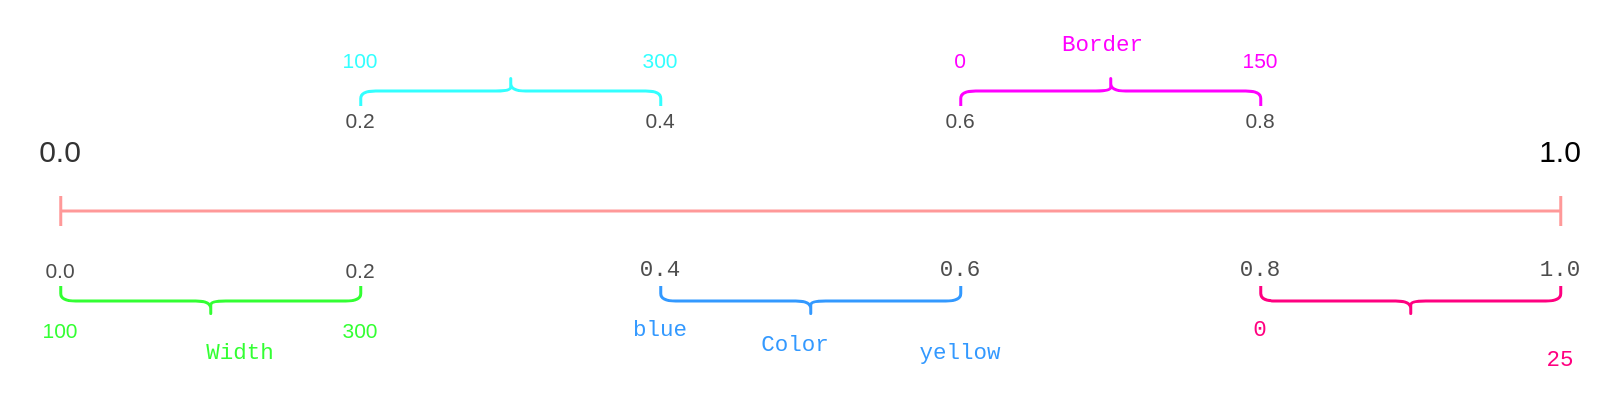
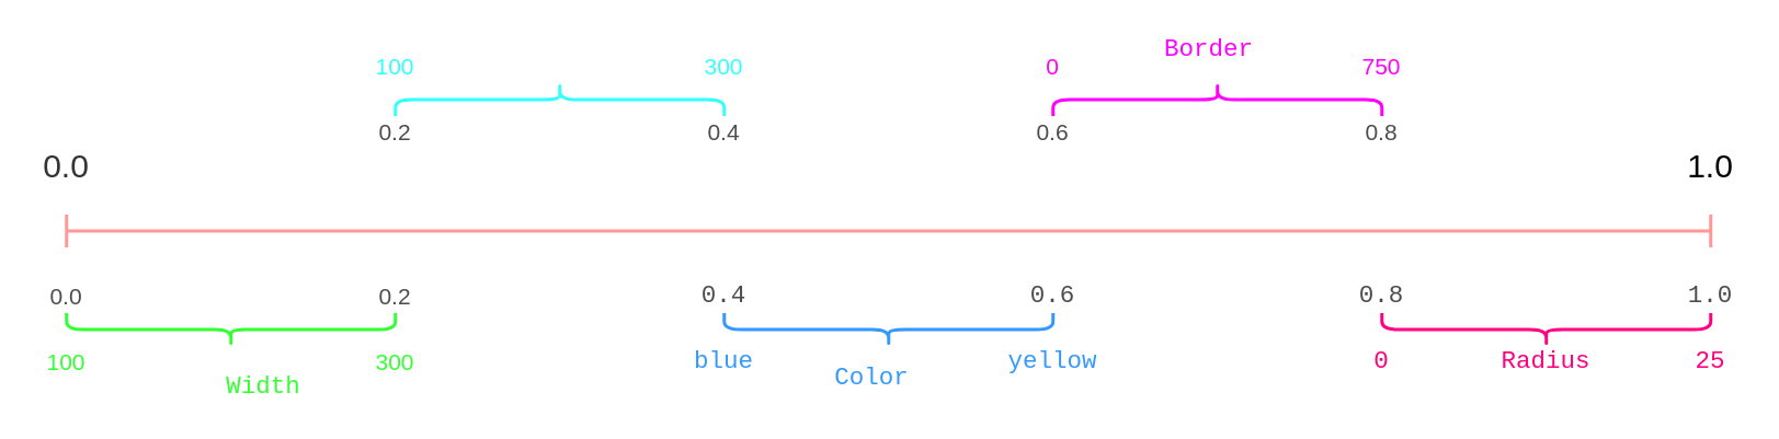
  <mxCell id="0" />
  <mxCell id="1" parent="0" />
  <mxCell id="2" value="0.0" style="text;html=1;strokeColor=none;fillColor=none;align=center;verticalAlign=middle;whiteSpace=wrap;rounded=0;fontSize=20;fontColor=#333333;" parent="1" vertex="1"><mxGeometry x="20" y="90" width="40" height="20" as="geometry" /></mxCell>
  <mxCell id="3" value="1.0" style="text;html=1;strokeColor=none;fillColor=none;align=center;verticalAlign=middle;whiteSpace=wrap;rounded=0;fontSize=20;" parent="1" vertex="1"><mxGeometry x="1020" y="90" width="40" height="20" as="geometry" /></mxCell>
  <mxCell id="4" value="&lt;div style=&quot;font-family: &amp;quot;jetbrains mono&amp;quot; , &amp;quot;menlo&amp;quot; , &amp;quot;monaco&amp;quot; , &amp;quot;courier new&amp;quot; , monospace ; font-size: 15px ; line-height: 30px&quot;&gt;Width&lt;/div&gt;" style="text;html=1;strokeColor=none;fillColor=none;align=center;verticalAlign=middle;whiteSpace=wrap;rounded=0;fontSize=20;fontColor=#33FF33;" parent="1" vertex="1"><mxGeometry x="140" y="225" width="40" height="20" as="geometry" /></mxCell>
  <mxCell id="5" value="" style="shape=crossbar;whiteSpace=wrap;html=1;rounded=1;strokeWidth=2;fillColor=#cce5ff;strokeColor=#FF9999;" parent="1" vertex="1"><mxGeometry x="40" y="130" width="1000" height="20" as="geometry" /></mxCell>
  <mxCell id="6" value="" style="shape=curlyBracket;whiteSpace=wrap;html=1;rounded=1;strokeWidth=2;fontSize=20;direction=north;strokeColor=#33FF33;" parent="1" vertex="1"><mxGeometry x="40" y="190" width="200" height="20" as="geometry" /></mxCell>
  <mxCell id="7" value="" style="shape=curlyBracket;whiteSpace=wrap;html=1;rounded=1;strokeWidth=2;fontSize=20;direction=south;fontColor=#00FFFF;strokeColor=#33FFFF;" parent="1" vertex="1"><mxGeometry x="240" y="50" width="200" height="20" as="geometry" /></mxCell>
  <mxCell id="8" value="" style="shape=curlyBracket;whiteSpace=wrap;html=1;rounded=1;strokeWidth=2;fontSize=20;direction=north;strokeColor=#3399FF;" parent="1" vertex="1"><mxGeometry x="440" y="190" width="200" height="20" as="geometry" /></mxCell>
  <mxCell id="9" value="" style="shape=curlyBracket;whiteSpace=wrap;html=1;rounded=1;strokeWidth=2;fontSize=20;direction=south;fontColor=#FF00FF;strokeColor=#FF00FF;" parent="1" vertex="1"><mxGeometry x="640" y="50" width="200" height="20" as="geometry" /></mxCell>
  <mxCell id="10" value="" style="shape=curlyBracket;whiteSpace=wrap;html=1;rounded=1;strokeWidth=2;fontSize=20;direction=north;strokeColor=#FF0080;" parent="1" vertex="1"><mxGeometry x="840" y="190" width="200" height="20" as="geometry" /></mxCell>
  <mxCell id="11" value="&lt;div style=&quot;font-family: &amp;quot;jetbrains mono&amp;quot; , &amp;quot;menlo&amp;quot; , &amp;quot;monaco&amp;quot; , &amp;quot;courier new&amp;quot; , monospace ; font-size: 15px ; line-height: 30px&quot;&gt;Color&lt;/div&gt;" style="text;html=1;strokeColor=none;fillColor=none;align=center;verticalAlign=middle;whiteSpace=wrap;rounded=0;fontSize=20;fontColor=#3399FF;" parent="1" vertex="1"><mxGeometry x="510" y="220" width="40" height="20" as="geometry" /></mxCell>
  <mxCell id="12" value="&lt;div style=&quot;font-family: &amp;quot;jetbrains mono&amp;quot; , &amp;quot;menlo&amp;quot; , &amp;quot;monaco&amp;quot; , &amp;quot;courier new&amp;quot; , monospace ; font-size: 15px ; line-height: 30px&quot;&gt;&lt;div style=&quot;font-family: &amp;quot;jetbrains mono&amp;quot; , &amp;quot;menlo&amp;quot; , &amp;quot;monaco&amp;quot; , &amp;quot;courier new&amp;quot; , monospace ; line-height: 30px&quot;&gt;Border&lt;/div&gt;&lt;/div&gt;" style="text;html=1;strokeColor=none;fillColor=none;align=center;verticalAlign=middle;whiteSpace=wrap;rounded=0;fontSize=20;fontColor=#FF00FF;" parent="1" vertex="1"><mxGeometry x="715" y="20" width="40" height="20" as="geometry" /></mxCell>
+ <mxCell id="13" value="&lt;div style=&quot;font-family: &amp;quot;jetbrains mono&amp;quot; , &amp;quot;menlo&amp;quot; , &amp;quot;monaco&amp;quot; , &amp;quot;courier new&amp;quot; , monospace ; font-size: 15px ; line-height: 30px&quot;&gt;&lt;div style=&quot;font-family: &amp;quot;jetbrains mono&amp;quot; , &amp;quot;menlo&amp;quot; , &amp;quot;monaco&amp;quot; , &amp;quot;courier new&amp;quot; , monospace ; line-height: 30px&quot;&gt;Radius&lt;/div&gt;&lt;/div&gt;" style="text;html=1;strokeColor=none;fillColor=none;align=center;verticalAlign=middle;whiteSpace=wrap;rounded=0;fontSize=20;fontColor=#FF0080;" parent="1" vertex="1"><mxGeometry x="920" y="210" width="40" height="20" as="geometry" /></mxCell>
  <mxCell id="14" value="100" style="text;html=1;strokeColor=none;fillColor=none;align=center;verticalAlign=middle;whiteSpace=wrap;rounded=0;fontSize=14;fontColor=#33FF33;" parent="1" vertex="1"><mxGeometry x="20" y="210" width="40" height="20" as="geometry" /></mxCell>
  <mxCell id="15" value="300" style="text;html=1;strokeColor=none;fillColor=none;align=center;verticalAlign=middle;whiteSpace=wrap;rounded=0;fontSize=14;fontColor=#33FF33;" parent="1" vertex="1"><mxGeometry x="220" y="210" width="40" height="20" as="geometry" /></mxCell>
  <mxCell id="16" value="0.2" style="text;html=1;strokeColor=none;fillColor=none;align=center;verticalAlign=middle;whiteSpace=wrap;rounded=0;fontSize=14;fontColor=#4D4D4D;" parent="1" vertex="1"><mxGeometry x="220" y="70" width="40" height="20" as="geometry" /></mxCell>
  <mxCell id="17" value="0.4" style="text;html=1;strokeColor=none;fillColor=none;align=center;verticalAlign=middle;whiteSpace=wrap;rounded=0;fontSize=14;fontColor=#4D4D4D;" parent="1" vertex="1"><mxGeometry x="420" y="70" width="40" height="20" as="geometry" /></mxCell>
  <mxCell id="18" value="&lt;div style=&quot;font-family: &amp;#34;jetbrains mono&amp;#34; , &amp;#34;menlo&amp;#34; , &amp;#34;monaco&amp;#34; , &amp;#34;courier new&amp;#34; , monospace ; font-size: 15px ; line-height: 30px&quot;&gt;0.4&lt;/div&gt;" style="text;html=1;strokeColor=none;fillColor=none;align=center;verticalAlign=middle;whiteSpace=wrap;rounded=0;fontSize=14;fontColor=#4D4D4D;" parent="1" vertex="1"><mxGeometry x="420" y="170" width="40" height="20" as="geometry" /></mxCell>
  <mxCell id="19" value="&lt;div style=&quot;font-family: &amp;#34;jetbrains mono&amp;#34; , &amp;#34;menlo&amp;#34; , &amp;#34;monaco&amp;#34; , &amp;#34;courier new&amp;#34; , monospace ; font-size: 15px ; line-height: 30px&quot;&gt;&lt;div style=&quot;font-family: &amp;#34;jetbrains mono&amp;#34; , &amp;#34;menlo&amp;#34; , &amp;#34;monaco&amp;#34; , &amp;#34;courier new&amp;#34; , monospace ; line-height: 30px&quot;&gt;0.6&lt;/div&gt;&lt;/div&gt;" style="text;html=1;strokeColor=none;fillColor=none;align=center;verticalAlign=middle;whiteSpace=wrap;rounded=0;fontSize=14;fontColor=#4D4D4D;" parent="1" vertex="1"><mxGeometry x="620" y="170" width="40" height="20" as="geometry" /></mxCell>
  <mxCell id="20" value="&lt;div style=&quot;font-family: &amp;#34;jetbrains mono&amp;#34; , &amp;#34;menlo&amp;#34; , &amp;#34;monaco&amp;#34; , &amp;#34;courier new&amp;#34; , monospace ; font-size: 15px ; line-height: 30px&quot;&gt;&lt;div style=&quot;font-family: &amp;#34;jetbrains mono&amp;#34; , &amp;#34;menlo&amp;#34; , &amp;#34;monaco&amp;#34; , &amp;#34;courier new&amp;#34; , monospace ; line-height: 30px&quot;&gt;0.8&lt;/div&gt;&lt;/div&gt;" style="text;html=1;strokeColor=none;fillColor=none;align=center;verticalAlign=middle;whiteSpace=wrap;rounded=0;fontSize=14;fontColor=#4D4D4D;" parent="1" vertex="1"><mxGeometry x="820" y="170" width="40" height="20" as="geometry" /></mxCell>
  <mxCell id="21" value="&lt;div style=&quot;font-family: &amp;#34;jetbrains mono&amp;#34; , &amp;#34;menlo&amp;#34; , &amp;#34;monaco&amp;#34; , &amp;#34;courier new&amp;#34; , monospace ; font-size: 15px ; line-height: 30px&quot;&gt;&lt;div style=&quot;font-family: &amp;#34;jetbrains mono&amp;#34; , &amp;#34;menlo&amp;#34; , &amp;#34;monaco&amp;#34; , &amp;#34;courier new&amp;#34; , monospace ; line-height: 30px&quot;&gt;1.0&lt;/div&gt;&lt;/div&gt;" style="text;html=1;strokeColor=none;fillColor=none;align=center;verticalAlign=middle;whiteSpace=wrap;rounded=0;fontSize=14;fontColor=#4D4D4D;" parent="1" vertex="1"><mxGeometry x="1020" y="170" width="40" height="20" as="geometry" /></mxCell>
  <mxCell id="22" value="0.0" style="text;html=1;strokeColor=none;fillColor=none;align=center;verticalAlign=middle;whiteSpace=wrap;rounded=0;fontSize=14;fontColor=#4D4D4D;" vertex="1" parent="1"><mxGeometry x="20" y="170" width="40" height="20" as="geometry" /></mxCell>
  <mxCell id="23" value="0.2" style="text;html=1;strokeColor=none;fillColor=none;align=center;verticalAlign=middle;whiteSpace=wrap;rounded=0;fontSize=14;fontColor=#4D4D4D;" vertex="1" parent="1"><mxGeometry x="220" y="170" width="40" height="20" as="geometry" /></mxCell>
  <mxCell id="24" value="300" style="text;html=1;strokeColor=none;fillColor=none;align=center;verticalAlign=middle;whiteSpace=wrap;rounded=0;fontSize=14;fontColor=#33FFFF;" vertex="1" parent="1"><mxGeometry x="420" y="30" width="40" height="20" as="geometry" /></mxCell>
  <mxCell id="25" value="100" style="text;html=1;strokeColor=none;fillColor=none;align=center;verticalAlign=middle;whiteSpace=wrap;rounded=0;fontSize=14;fontColor=#33FFFF;" vertex="1" parent="1"><mxGeometry x="220" y="30" width="40" height="20" as="geometry" /></mxCell>
  <mxCell id="26" value="&lt;span style=&quot;font-family: &amp;quot;jetbrains mono&amp;quot; , &amp;quot;menlo&amp;quot; , &amp;quot;monaco&amp;quot; , &amp;quot;courier new&amp;quot; , monospace ; font-size: 15px&quot;&gt;blue&lt;/span&gt;" style="text;html=1;strokeColor=none;fillColor=none;align=center;verticalAlign=middle;whiteSpace=wrap;rounded=0;fontSize=14;fontColor=#3399FF;" vertex="1" parent="1"><mxGeometry x="420" y="210" width="40" height="20" as="geometry" /></mxCell>
- <mxCell id="27" value="&lt;span style=&quot;font-family: &amp;quot;jetbrains mono&amp;quot; , &amp;quot;menlo&amp;quot; , &amp;quot;monaco&amp;quot; , &amp;quot;courier new&amp;quot; , monospace ; font-size: 15px&quot;&gt;yellow&lt;/span&gt;" style="text;html=1;strokeColor=none;fillColor=none;align=center;verticalAlign=middle;whiteSpace=wrap;rounded=0;fontSize=14;fontColor=#3399FF;" vertex="1" parent="1"><mxGeometry x="620" y="225" width="40" height="20" as="geometry" /></mxCell>
+ <mxCell id="27" value="&lt;span style=&quot;font-family: &amp;quot;jetbrains mono&amp;quot; , &amp;quot;menlo&amp;quot; , &amp;quot;monaco&amp;quot; , &amp;quot;courier new&amp;quot; , monospace ; font-size: 15px&quot;&gt;yellow&lt;/span&gt;" style="text;html=1;strokeColor=none;fillColor=none;align=center;verticalAlign=middle;whiteSpace=wrap;rounded=0;fontSize=14;fontColor=#3399FF;" vertex="1" parent="1"><mxGeometry x="620" y="210" width="40" height="20" as="geometry" /></mxCell>
  <mxCell id="28" value="0.6" style="text;html=1;strokeColor=none;fillColor=none;align=center;verticalAlign=middle;whiteSpace=wrap;rounded=0;fontSize=14;fontColor=#4D4D4D;" vertex="1" parent="1"><mxGeometry x="620" y="70" width="40" height="20" as="geometry" /></mxCell>
  <mxCell id="29" value="0.8" style="text;html=1;strokeColor=none;fillColor=none;align=center;verticalAlign=middle;whiteSpace=wrap;rounded=0;fontSize=14;fontColor=#4D4D4D;" vertex="1" parent="1"><mxGeometry x="820" y="70" width="40" height="20" as="geometry" /></mxCell>
- <mxCell id="30" value="150" style="text;html=1;strokeColor=none;fillColor=none;align=center;verticalAlign=middle;whiteSpace=wrap;rounded=0;fontSize=14;fontColor=#FF00FF;" vertex="1" parent="1"><mxGeometry x="820" y="30" width="40" height="20" as="geometry" /></mxCell>
+ <mxCell id="30" value="750" style="text;html=1;strokeColor=none;fillColor=none;align=center;verticalAlign=middle;whiteSpace=wrap;rounded=0;fontSize=14;fontColor=#FF00FF;" vertex="1" parent="1"><mxGeometry x="820" y="30" width="40" height="20" as="geometry" /></mxCell>
  <mxCell id="31" value="0" style="text;html=1;strokeColor=none;fillColor=none;align=center;verticalAlign=middle;whiteSpace=wrap;rounded=0;fontSize=14;fontColor=#FF00FF;" vertex="1" parent="1"><mxGeometry x="620" y="30" width="40" height="20" as="geometry" /></mxCell>
  <mxCell id="32" value="&lt;font face=&quot;jetbrains mono, menlo, monaco, courier new, monospace&quot;&gt;&lt;span style=&quot;font-size: 15px&quot;&gt;0&lt;/span&gt;&lt;/font&gt;" style="text;html=1;strokeColor=none;fillColor=none;align=center;verticalAlign=middle;whiteSpace=wrap;rounded=0;fontSize=14;fontColor=#FF0080;" vertex="1" parent="1"><mxGeometry x="820" y="210" width="40" height="20" as="geometry" /></mxCell>
- <mxCell id="33" value="&lt;span style=&quot;font-family: &amp;quot;jetbrains mono&amp;quot; , &amp;quot;menlo&amp;quot; , &amp;quot;monaco&amp;quot; , &amp;quot;courier new&amp;quot; , monospace ; font-size: 15px&quot;&gt;25&lt;/span&gt;" style="text;html=1;strokeColor=none;fillColor=none;align=center;verticalAlign=middle;whiteSpace=wrap;rounded=0;fontSize=14;fontColor=#FF0080;" vertex="1" parent="1"><mxGeometry x="1020" y="230" width="40" height="20" as="geometry" /></mxCell>
+ <mxCell id="33" value="&lt;span style=&quot;font-family: &amp;quot;jetbrains mono&amp;quot; , &amp;quot;menlo&amp;quot; , &amp;quot;monaco&amp;quot; , &amp;quot;courier new&amp;quot; , monospace ; font-size: 15px&quot;&gt;25&lt;/span&gt;" style="text;html=1;strokeColor=none;fillColor=none;align=center;verticalAlign=middle;whiteSpace=wrap;rounded=0;fontSize=14;fontColor=#FF0080;" vertex="1" parent="1"><mxGeometry x="1020" y="210" width="40" height="20" as="geometry" /></mxCell>
